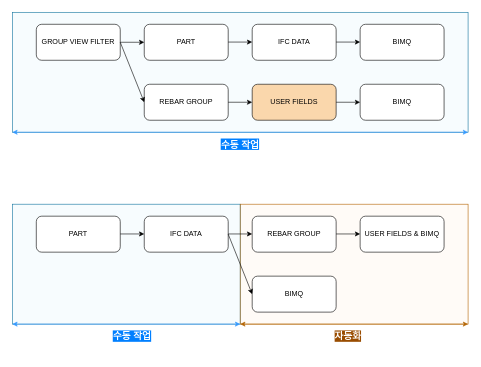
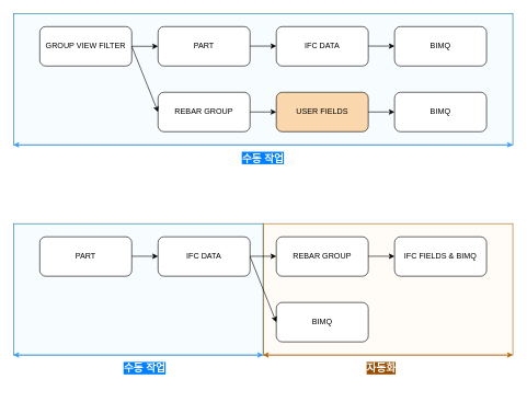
  <mxCell id="0" />
  <mxCell id="1" parent="0" />
  <mxCell id="2" value="" style="rounded=0;whiteSpace=wrap;html=1;fillColor=#b1ddf0;strokeColor=#10739e;shadow=0;strokeOpacity=100;fillOpacity=10;" vertex="1" parent="1"><mxGeometry x="20" y="340" width="380" height="200" as="geometry" /></mxCell>
  <mxCell id="3" value="" style="rounded=0;whiteSpace=wrap;html=1;fillColor=#b1ddf0;strokeColor=#10739e;shadow=0;strokeOpacity=100;fillOpacity=10;" vertex="1" parent="1"><mxGeometry x="20" y="20" width="760" height="200" as="geometry" /></mxCell>
  <mxCell id="4" value="PART" style="rounded=1;whiteSpace=wrap;html=1;" vertex="1" parent="1"><mxGeometry x="60" y="360" width="140" height="60" as="geometry" /></mxCell>
  <mxCell id="5" value="PART" style="rounded=1;whiteSpace=wrap;html=1;" vertex="1" parent="1"><mxGeometry x="240" y="40" width="140" height="60" as="geometry" /></mxCell>
  <mxCell id="6" value="GROUP VIEW FILTER" style="rounded=1;whiteSpace=wrap;html=1;" vertex="1" parent="1"><mxGeometry x="60" y="40" width="140" height="60" as="geometry" /></mxCell>
  <mxCell id="7" value="REBAR GROUP" style="rounded=1;whiteSpace=wrap;html=1;" vertex="1" parent="1"><mxGeometry x="240" y="140" width="140" height="60" as="geometry" /></mxCell>
  <mxCell id="8" value="USER FIELDS" style="rounded=1;whiteSpace=wrap;html=1;fillColor=#fad7ac;" vertex="1" parent="1"><mxGeometry x="420" y="140" width="140" height="60" as="geometry" /></mxCell>
  <mxCell id="9" value="IFC DATA" style="rounded=1;whiteSpace=wrap;html=1;" vertex="1" parent="1"><mxGeometry x="420" y="40" width="140" height="60" as="geometry" /></mxCell>
  <mxCell id="10" value="BIMQ" style="rounded=1;whiteSpace=wrap;html=1;" vertex="1" parent="1"><mxGeometry x="600" y="140" width="140" height="60" as="geometry" /></mxCell>
  <mxCell id="11" value="BIMQ" style="rounded=1;whiteSpace=wrap;html=1;" vertex="1" parent="1"><mxGeometry x="600" y="40" width="140" height="60" as="geometry" /></mxCell>
  <mxCell id="12" value="" style="endArrow=classic;html=1;exitX=1;exitY=0.5;exitDx=0;exitDy=0;entryX=0;entryY=0.5;entryDx=0;entryDy=0;" edge="1" parent="1" source="6" target="5"><mxGeometry width="50" height="50" relative="1" as="geometry"><mxPoint x="510" y="130" as="sourcePoint" /><mxPoint x="560" y="80" as="targetPoint" /></mxGeometry></mxCell>
  <mxCell id="13" value="" style="endArrow=classic;html=1;exitX=1;exitY=0.5;exitDx=0;exitDy=0;entryX=0;entryY=0.5;entryDx=0;entryDy=0;" edge="1" parent="1" source="6" target="7"><mxGeometry width="50" height="50" relative="1" as="geometry"><mxPoint x="200" y="80" as="sourcePoint" /><mxPoint x="240" y="80" as="targetPoint" /></mxGeometry></mxCell>
  <mxCell id="14" value="" style="endArrow=classic;html=1;exitX=1;exitY=0.5;exitDx=0;exitDy=0;entryX=0;entryY=0.5;entryDx=0;entryDy=0;" edge="1" parent="1"><mxGeometry width="50" height="50" relative="1" as="geometry"><mxPoint x="380" y="69.66" as="sourcePoint" /><mxPoint x="420" y="69.66" as="targetPoint" /></mxGeometry></mxCell>
  <mxCell id="15" value="" style="endArrow=classic;html=1;exitX=1;exitY=0.5;exitDx=0;exitDy=0;entryX=0;entryY=0.5;entryDx=0;entryDy=0;" edge="1" parent="1"><mxGeometry width="50" height="50" relative="1" as="geometry"><mxPoint x="560" y="69.66" as="sourcePoint" /><mxPoint x="600" y="69.66" as="targetPoint" /></mxGeometry></mxCell>
  <mxCell id="16" value="" style="endArrow=classic;html=1;exitX=1;exitY=0.5;exitDx=0;exitDy=0;entryX=0;entryY=0.5;entryDx=0;entryDy=0;" edge="1" parent="1"><mxGeometry width="50" height="50" relative="1" as="geometry"><mxPoint x="560" y="170" as="sourcePoint" /><mxPoint x="600" y="170" as="targetPoint" /></mxGeometry></mxCell>
  <mxCell id="17" value="" style="endArrow=classic;html=1;exitX=1;exitY=0.5;exitDx=0;exitDy=0;entryX=0;entryY=0.5;entryDx=0;entryDy=0;" edge="1" parent="1"><mxGeometry width="50" height="50" relative="1" as="geometry"><mxPoint x="380" y="170" as="sourcePoint" /><mxPoint x="420" y="170" as="targetPoint" /></mxGeometry></mxCell>
  <mxCell id="18" value="IFC DATA" style="rounded=1;whiteSpace=wrap;html=1;" vertex="1" parent="1"><mxGeometry x="240" y="360" width="140" height="60" as="geometry" /></mxCell>
  <mxCell id="19" value="" style="rounded=0;whiteSpace=wrap;html=1;strokeColor=#b46504;shadow=0;strokeOpacity=100;fillOpacity=10;fillColor=#fad7ac;" vertex="1" parent="1"><mxGeometry x="400" y="340" width="380" height="200" as="geometry" /></mxCell>
  <mxCell id="20" value="REBAR GROUP" style="rounded=1;whiteSpace=wrap;html=1;" vertex="1" parent="1"><mxGeometry x="420" y="360" width="140" height="60" as="geometry" /></mxCell>
  <mxCell id="21" value="" style="endArrow=classic;html=1;exitX=1;exitY=0.5;exitDx=0;exitDy=0;entryX=0;entryY=0.5;entryDx=0;entryDy=0;" edge="1" parent="1"><mxGeometry width="50" height="50" relative="1" as="geometry"><mxPoint x="380" y="389.66" as="sourcePoint" /><mxPoint x="420" y="389.66" as="targetPoint" /></mxGeometry></mxCell>
  <mxCell id="22" value="BIMQ" style="rounded=1;whiteSpace=wrap;html=1;" vertex="1" parent="1"><mxGeometry x="420" y="460" width="140" height="60" as="geometry" /></mxCell>
- <mxCell id="23" value="USER FIELDS &amp;amp; BIMQ" style="rounded=1;whiteSpace=wrap;html=1;" vertex="1" parent="1"><mxGeometry x="600" y="360" width="140" height="60" as="geometry" /></mxCell>
+ <mxCell id="23" value="IFC FIELDS &amp;amp; BIMQ" style="rounded=1;whiteSpace=wrap;html=1;" vertex="1" parent="1"><mxGeometry x="600" y="360" width="140" height="60" as="geometry" /></mxCell>
  <mxCell id="24" value="" style="endArrow=classic;html=1;exitX=1;exitY=0.5;exitDx=0;exitDy=0;entryX=0;entryY=0.5;entryDx=0;entryDy=0;" edge="1" parent="1"><mxGeometry width="50" height="50" relative="1" as="geometry"><mxPoint x="560" y="389.66" as="sourcePoint" /><mxPoint x="600" y="389.66" as="targetPoint" /></mxGeometry></mxCell>
  <mxCell id="25" value="" style="endArrow=classic;html=1;exitX=1;exitY=0.5;exitDx=0;exitDy=0;entryX=0;entryY=0.5;entryDx=0;entryDy=0;" edge="1" parent="1"><mxGeometry width="50" height="50" relative="1" as="geometry"><mxPoint x="380" y="390" as="sourcePoint" /><mxPoint x="420" y="490" as="targetPoint" /></mxGeometry></mxCell>
  <mxCell id="26" value="" style="endArrow=classic;html=1;exitX=1;exitY=0.5;exitDx=0;exitDy=0;entryX=0;entryY=0.5;entryDx=0;entryDy=0;" edge="1" parent="1"><mxGeometry width="50" height="50" relative="1" as="geometry"><mxPoint x="200" y="389.66" as="sourcePoint" /><mxPoint x="240" y="389.66" as="targetPoint" /></mxGeometry></mxCell>
  <mxCell id="27" value="" style="endArrow=classic;startArrow=classic;html=1;entryX=1;entryY=1;entryDx=0;entryDy=0;strokeColor=#3399FF;" edge="1" parent="1" target="3"><mxGeometry width="50" height="50" relative="1" as="geometry"><mxPoint x="20" y="220" as="sourcePoint" /><mxPoint x="70" y="170" as="targetPoint" /></mxGeometry></mxCell>
  <mxCell id="28" value="" style="endArrow=classic;startArrow=classic;html=1;strokeColor=#3399FF;" edge="1" parent="1"><mxGeometry width="50" height="50" relative="1" as="geometry"><mxPoint x="20" y="540" as="sourcePoint" /><mxPoint x="400" y="540" as="targetPoint" /></mxGeometry></mxCell>
  <mxCell id="29" value="" style="endArrow=classic;startArrow=classic;html=1;strokeColor=#b46504;fillColor=#fad7ac;" edge="1" parent="1"><mxGeometry width="50" height="50" relative="1" as="geometry"><mxPoint x="400" y="540" as="sourcePoint" /><mxPoint x="780" y="540" as="targetPoint" /></mxGeometry></mxCell>
  <mxCell id="30" value="&lt;font&gt;수동 작업&lt;/font&gt;" style="rounded=0;whiteSpace=wrap;html=1;fillColor=none;strokeColor=none;fontSize=16;fontStyle=1;labelBackgroundColor=#007FFF;fontColor=#FFFFFF;" vertex="1" parent="1"><mxGeometry x="340" y="210" width="120" height="60" as="geometry" /></mxCell>
  <mxCell id="31" value="&lt;font&gt;수동 작업&lt;/font&gt;" style="rounded=0;whiteSpace=wrap;html=1;fillColor=none;strokeColor=none;fontSize=16;fontStyle=1;labelBackgroundColor=#007FFF;fontColor=#FFFFFF;" vertex="1" parent="1"><mxGeometry x="160" y="530" width="120" height="60" as="geometry" /></mxCell>
  <mxCell id="32" value="&lt;font&gt;자동화&lt;/font&gt;" style="rounded=0;whiteSpace=wrap;html=1;fillColor=none;strokeColor=none;fontSize=16;fontStyle=1;labelBackgroundColor=#994C00;fontColor=#FFFFFF;" vertex="1" parent="1"><mxGeometry x="520" y="530" width="120" height="60" as="geometry" /></mxCell>
